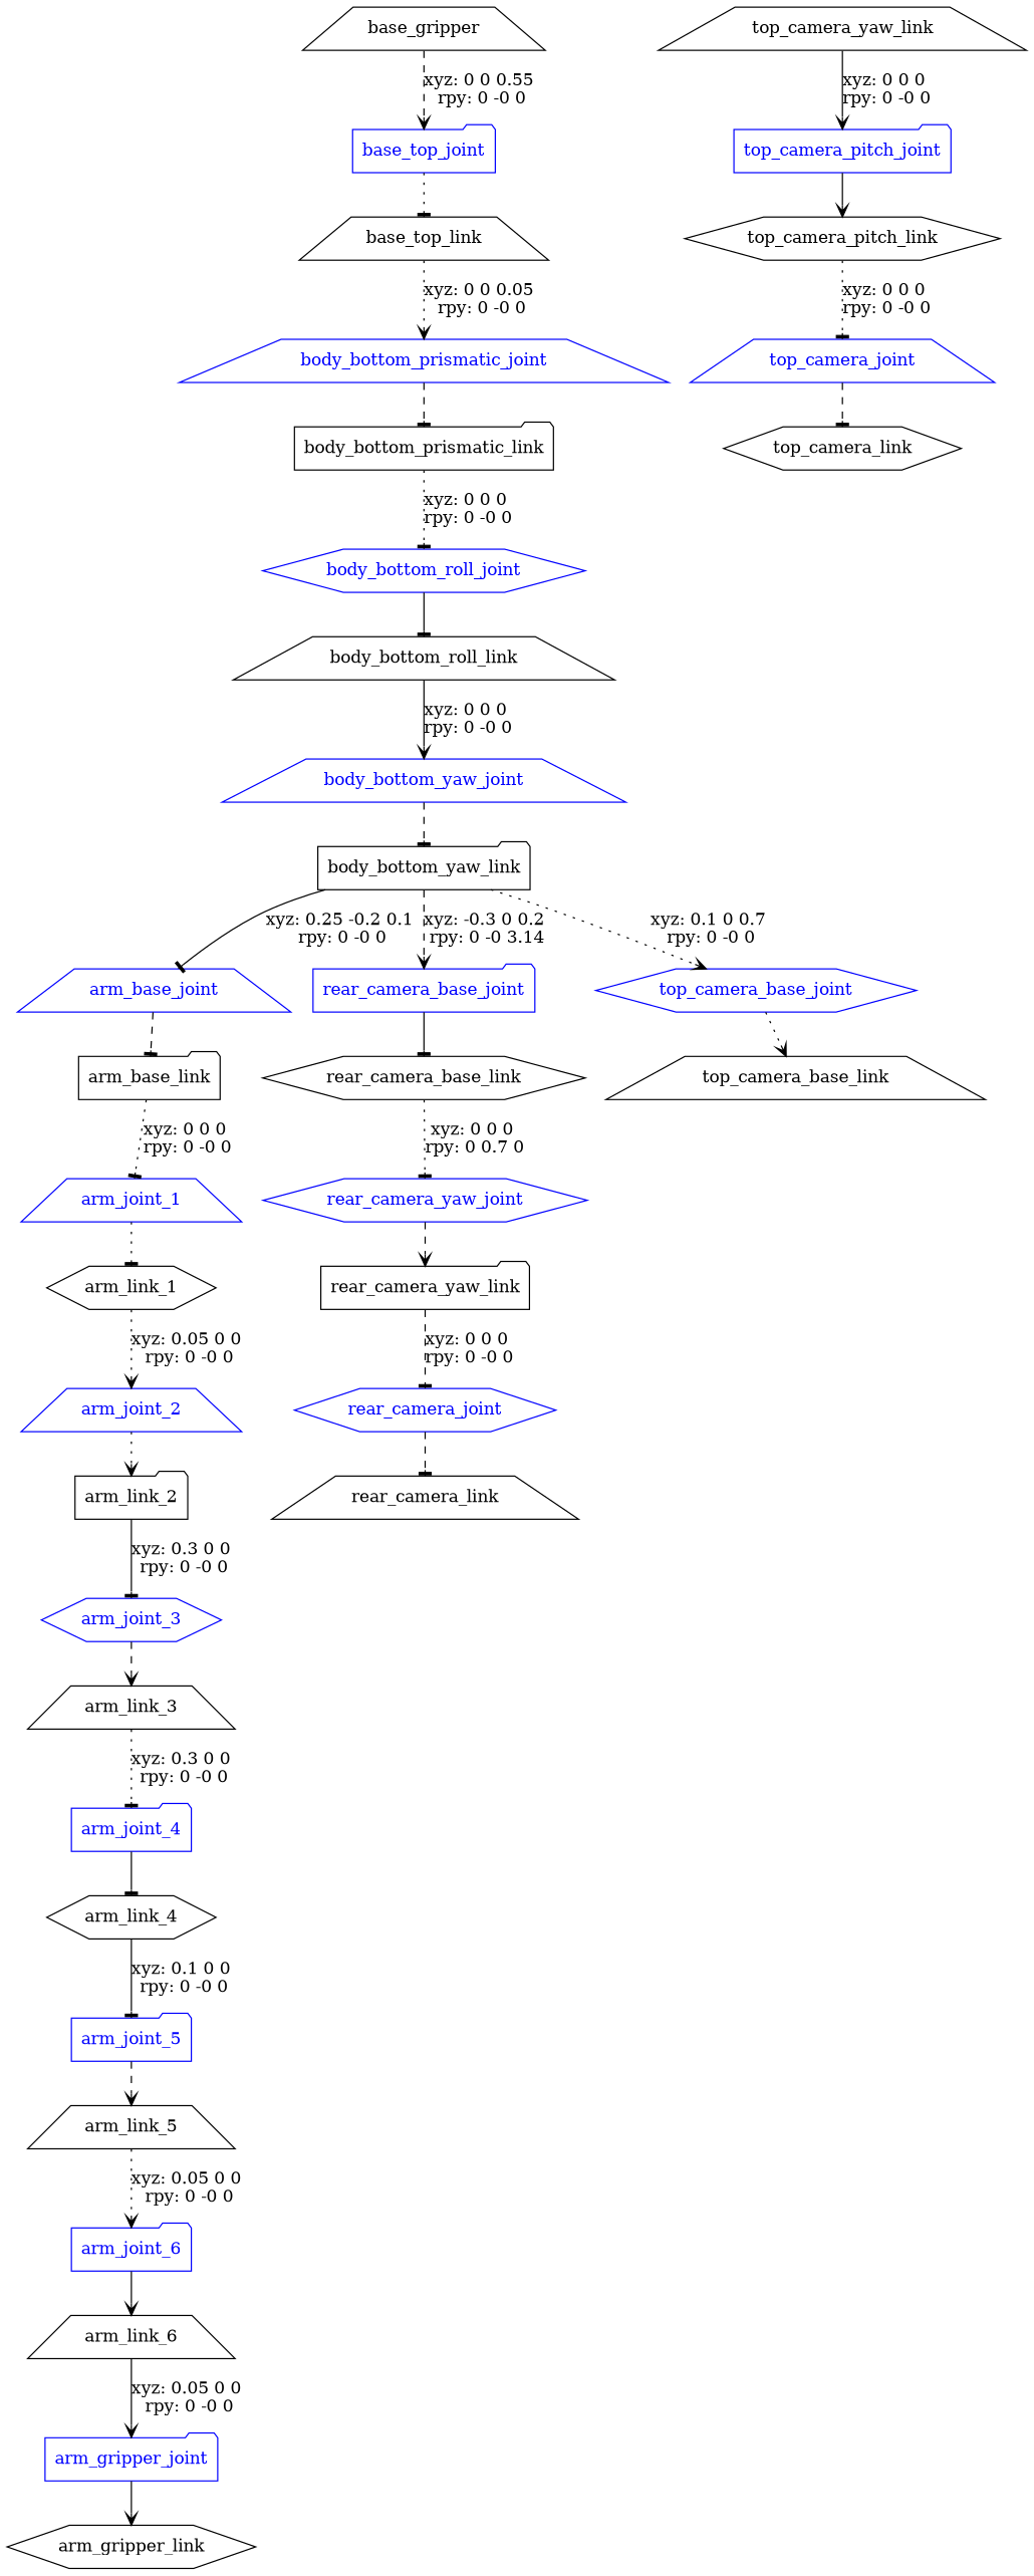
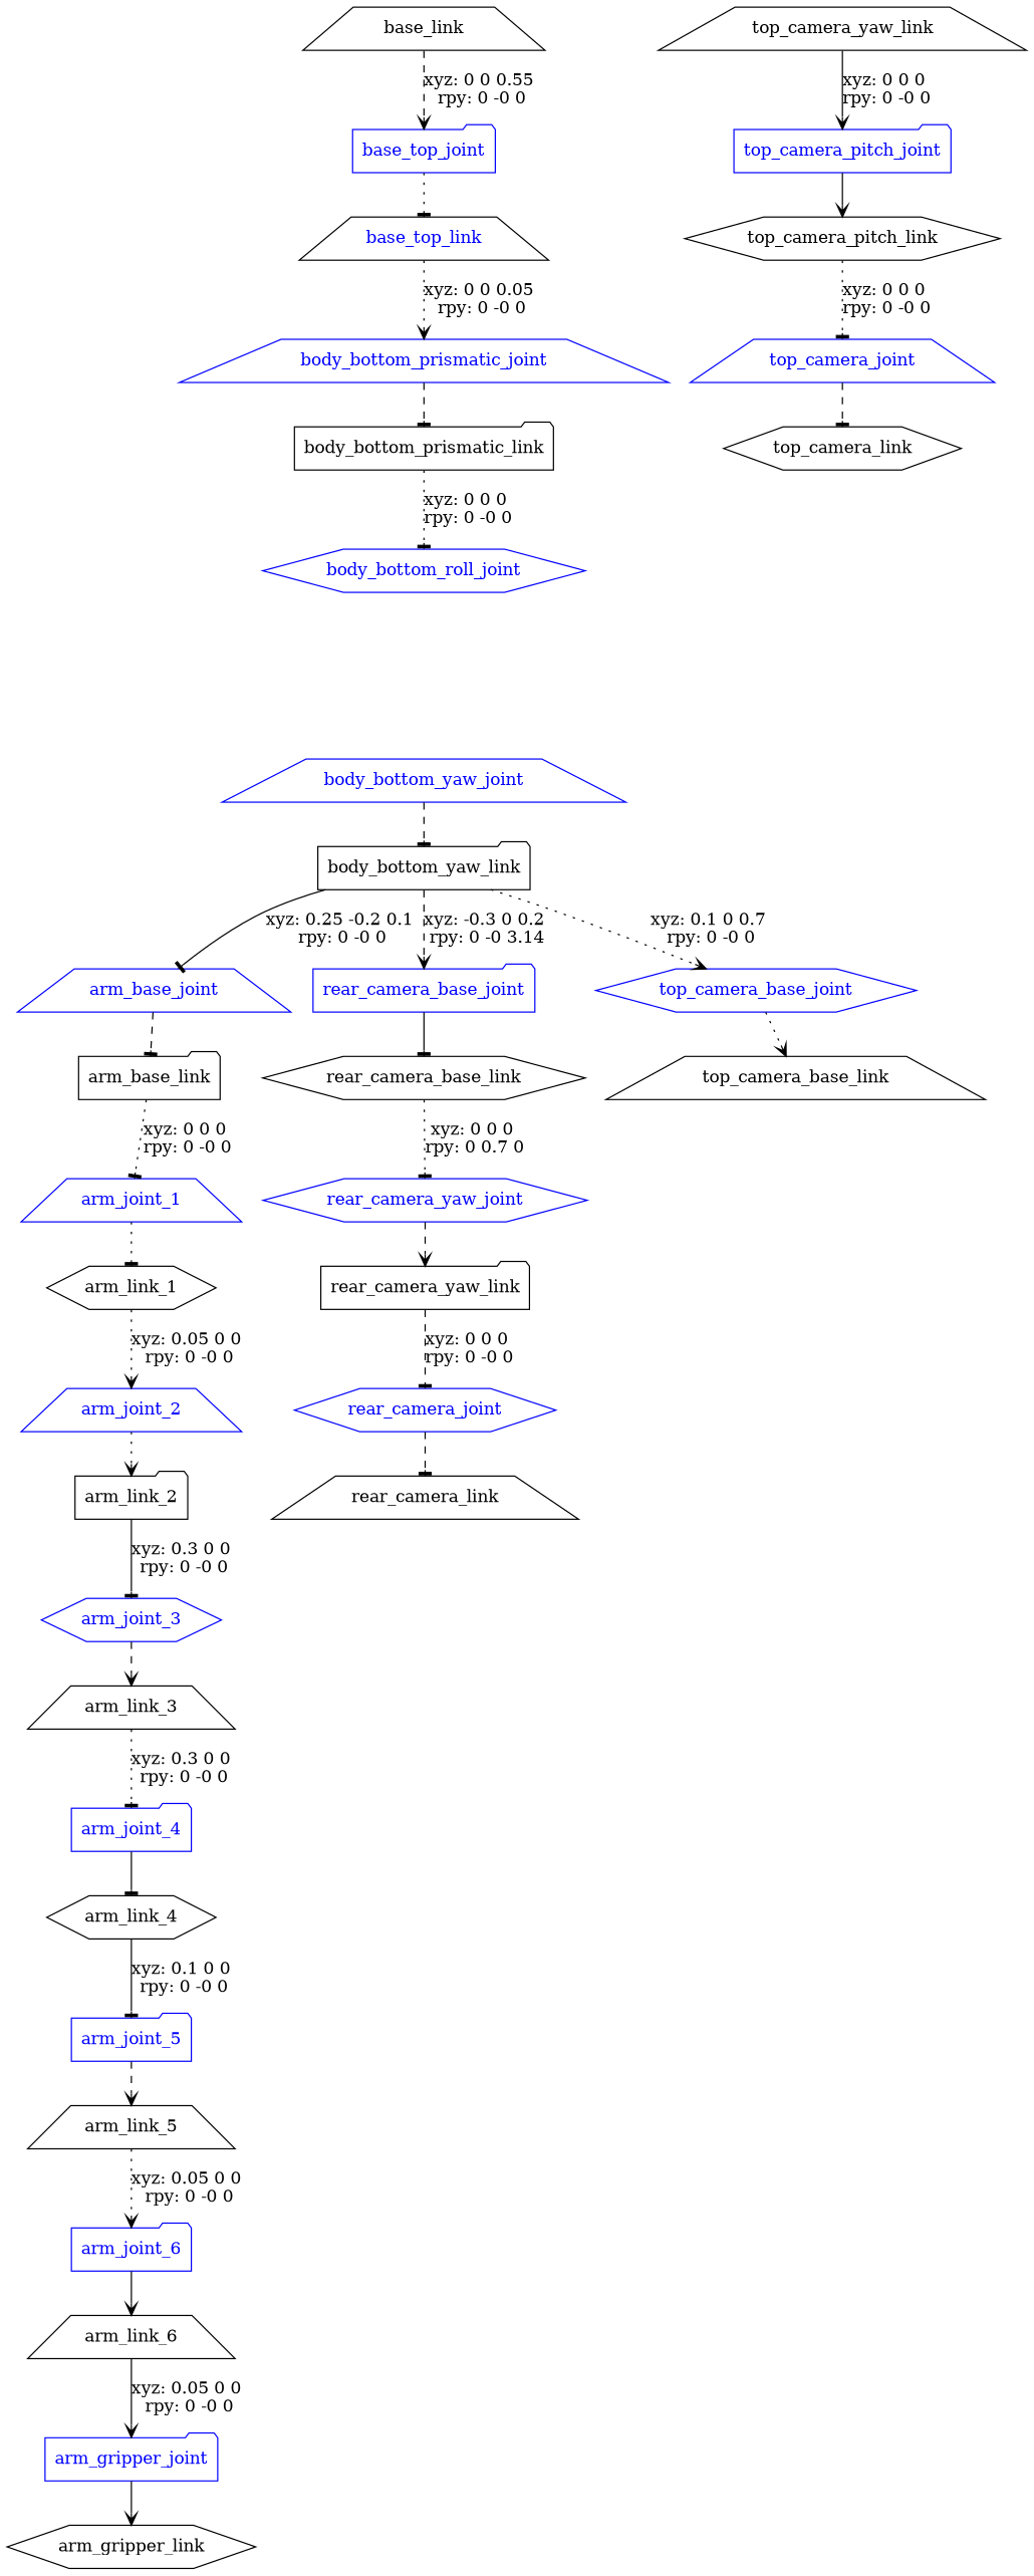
  digraph {
    node [shape=trapezium]
    edge [arrowhead=tee style=dotted]
-   n1 [label=base_gripper]
+   n1 [label=base_link]
    base_top_joint [color=blue fontcolor=blue shape=folder]
-   n3 [label=base_top_link]
+   n3 [label=base_top_link fontcolor=blue]
    body_bottom_prismatic_joint [color=blue fontcolor=blue]
    n5 [label=body_bottom_prismatic_link shape=folder]
    body_bottom_roll_joint [color=blue fontcolor=blue shape=hexagon]
-   n7 [label=body_bottom_roll_link]
    body_bottom_yaw_joint [color=blue fontcolor=blue]
    n9 [label=body_bottom_yaw_link shape=folder]
    arm_base_joint [color=blue fontcolor=blue]
    rear_camera_base_joint [color=blue fontcolor=blue shape=folder]
    top_camera_base_joint [color=blue fontcolor=blue shape=hexagon]
    n13 [label=arm_base_link shape=folder]
    n14 [label=rear_camera_base_link shape=hexagon]
    n15 [label=top_camera_base_link]
    arm_joint_1 [color=blue fontcolor=blue]
    n17 [label=arm_link_1 shape=hexagon]
    arm_joint_2 [color=blue fontcolor=blue]
    n19 [label=arm_link_2 shape=folder]
    arm_joint_3 [color=blue fontcolor=blue shape=hexagon]
    n21 [label=arm_link_3]
    arm_joint_4 [color=blue fontcolor=blue shape=folder]
    n23 [label=arm_link_4 shape=hexagon]
    arm_joint_5 [color=blue fontcolor=blue shape=folder]
    n25 [label=arm_link_5]
    arm_joint_6 [color=blue fontcolor=blue shape=folder]
    n27 [label=arm_link_6]
    arm_gripper_joint [color=blue fontcolor=blue shape=folder]
    n29 [label=arm_gripper_link shape=hexagon]
    rear_camera_yaw_joint [color=blue fontcolor=blue shape=hexagon]
    n31 [label=rear_camera_yaw_link shape=folder]
    rear_camera_joint [color=blue fontcolor=blue shape=hexagon]
    n33 [label=rear_camera_link]
    n34 [label=top_camera_yaw_link]
    top_camera_pitch_joint [color=blue fontcolor=blue shape=folder]
    n36 [label=top_camera_pitch_link shape=hexagon]
    top_camera_joint [color=blue fontcolor=blue]
    n38 [label=top_camera_link shape=hexagon]
    n1 -> base_top_joint [arrowhead=vee label="xyz: 0 0 0.55 \nrpy: 0 -0 0" style=dashed]
    base_top_joint -> n3
    n3 -> body_bottom_prismatic_joint [arrowhead=vee label="xyz: 0 0 0.05 \nrpy: 0 -0 0"]
    body_bottom_prismatic_joint -> n5 [style=dashed]
    n5 -> body_bottom_roll_joint [label="xyz: 0 0 0 \nrpy: 0 -0 0"]
-   body_bottom_roll_joint -> n7 [style=solid]
-   n7 -> body_bottom_yaw_joint [arrowhead=vee label="xyz: 0 0 0 \nrpy: 0 -0 0" style=solid]
    body_bottom_yaw_joint -> n9 [style=dashed]
    n9 -> arm_base_joint [label="xyz: 0.25 -0.2 0.1 \nrpy: 0 -0 0" style=solid]
    n9 -> rear_camera_base_joint [arrowhead=vee label="xyz: -0.3 0 0.2 \nrpy: 0 -0 3.14" style=dashed]
    n9 -> top_camera_base_joint [arrowhead=vee label="xyz: 0.1 0 0.7 \nrpy: 0 -0 0"]
    arm_base_joint -> n13 [style=dashed]
    rear_camera_base_joint -> n14 [style=solid]
    top_camera_base_joint -> n15 [arrowhead=vee]
    n13 -> arm_joint_1 [label="xyz: 0 0 0 \nrpy: 0 -0 0"]
    n14 -> rear_camera_yaw_joint [label="xyz: 0 0 0 \nrpy: 0 0.7 0"]
    arm_joint_1 -> n17
    n17 -> arm_joint_2 [arrowhead=vee label="xyz: 0.05 0 0 \nrpy: 0 -0 0"]
    arm_joint_2 -> n19 [arrowhead=vee]
    n19 -> arm_joint_3 [label="xyz: 0.3 0 0 \nrpy: 0 -0 0" style=solid]
    arm_joint_3 -> n21 [arrowhead=vee style=dashed]
    n21 -> arm_joint_4 [label="xyz: 0.3 0 0 \nrpy: 0 -0 0"]
    arm_joint_4 -> n23 [style=solid]
    n23 -> arm_joint_5 [label="xyz: 0.1 0 0 \nrpy: 0 -0 0" style=solid]
    arm_joint_5 -> n25 [arrowhead=vee style=dashed]
    n25 -> arm_joint_6 [arrowhead=vee label="xyz: 0.05 0 0 \nrpy: 0 -0 0"]
    arm_joint_6 -> n27 [arrowhead=vee style=solid]
    n27 -> arm_gripper_joint [arrowhead=vee label="xyz: 0.05 0 0 \nrpy: 0 -0 0" style=solid]
    arm_gripper_joint -> n29 [arrowhead=vee style=solid]
    rear_camera_yaw_joint -> n31 [arrowhead=vee style=dashed]
    n31 -> rear_camera_joint [label="xyz: 0 0 0 \nrpy: 0 -0 0" style=dashed]
    rear_camera_joint -> n33 [style=dashed]
    n34 -> top_camera_pitch_joint [arrowhead=vee label="xyz: 0 0 0 \nrpy: 0 -0 0" style=solid]
    top_camera_pitch_joint -> n36 [arrowhead=vee style=solid]
    n36 -> top_camera_joint [label="xyz: 0 0 0 \nrpy: 0 -0 0"]
    top_camera_joint -> n38 [style=dashed]
  }
